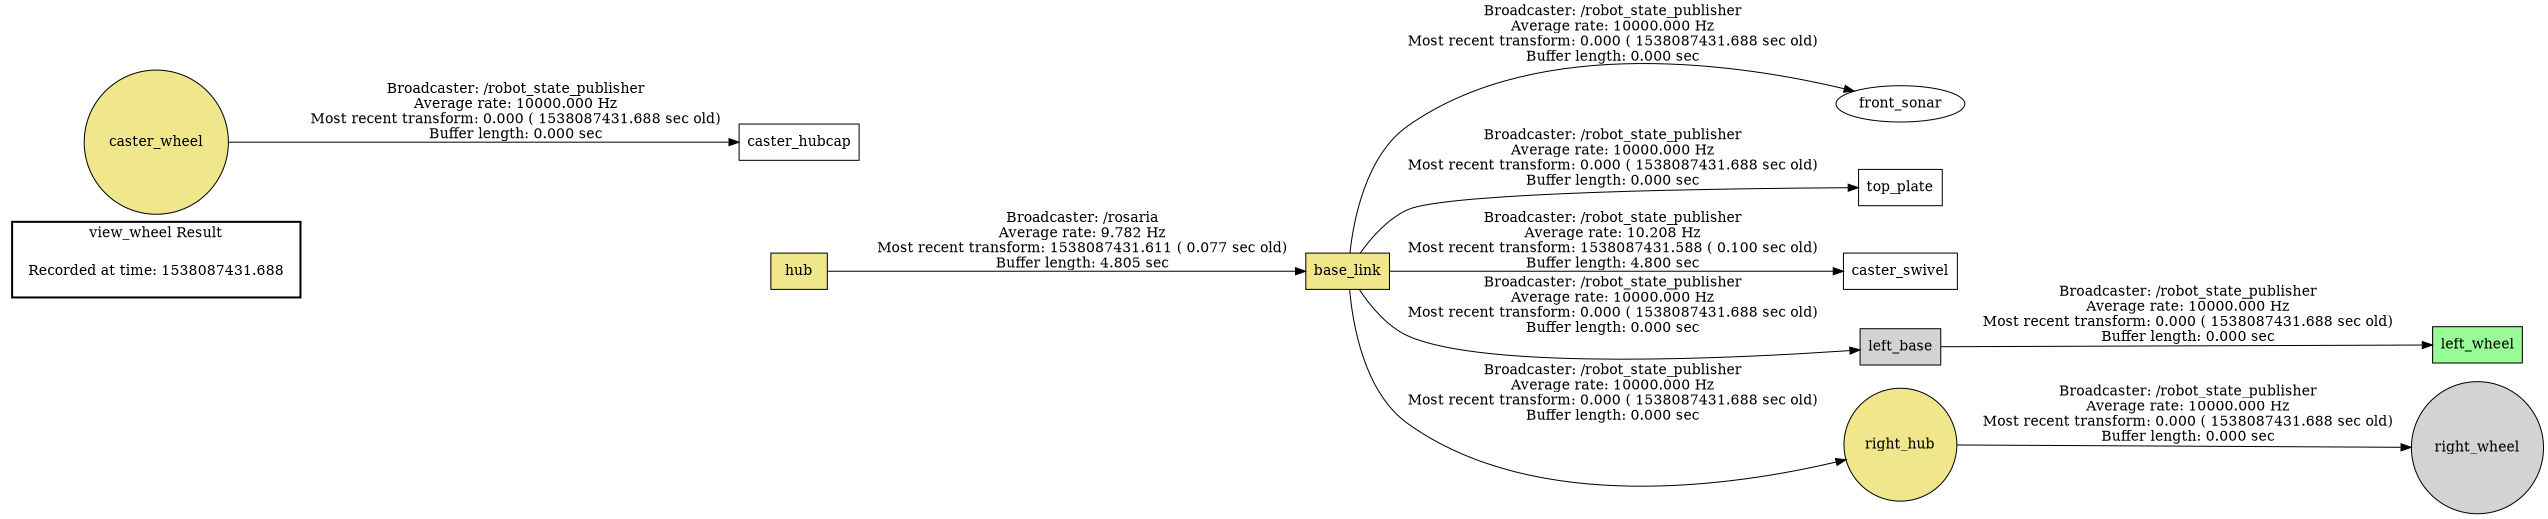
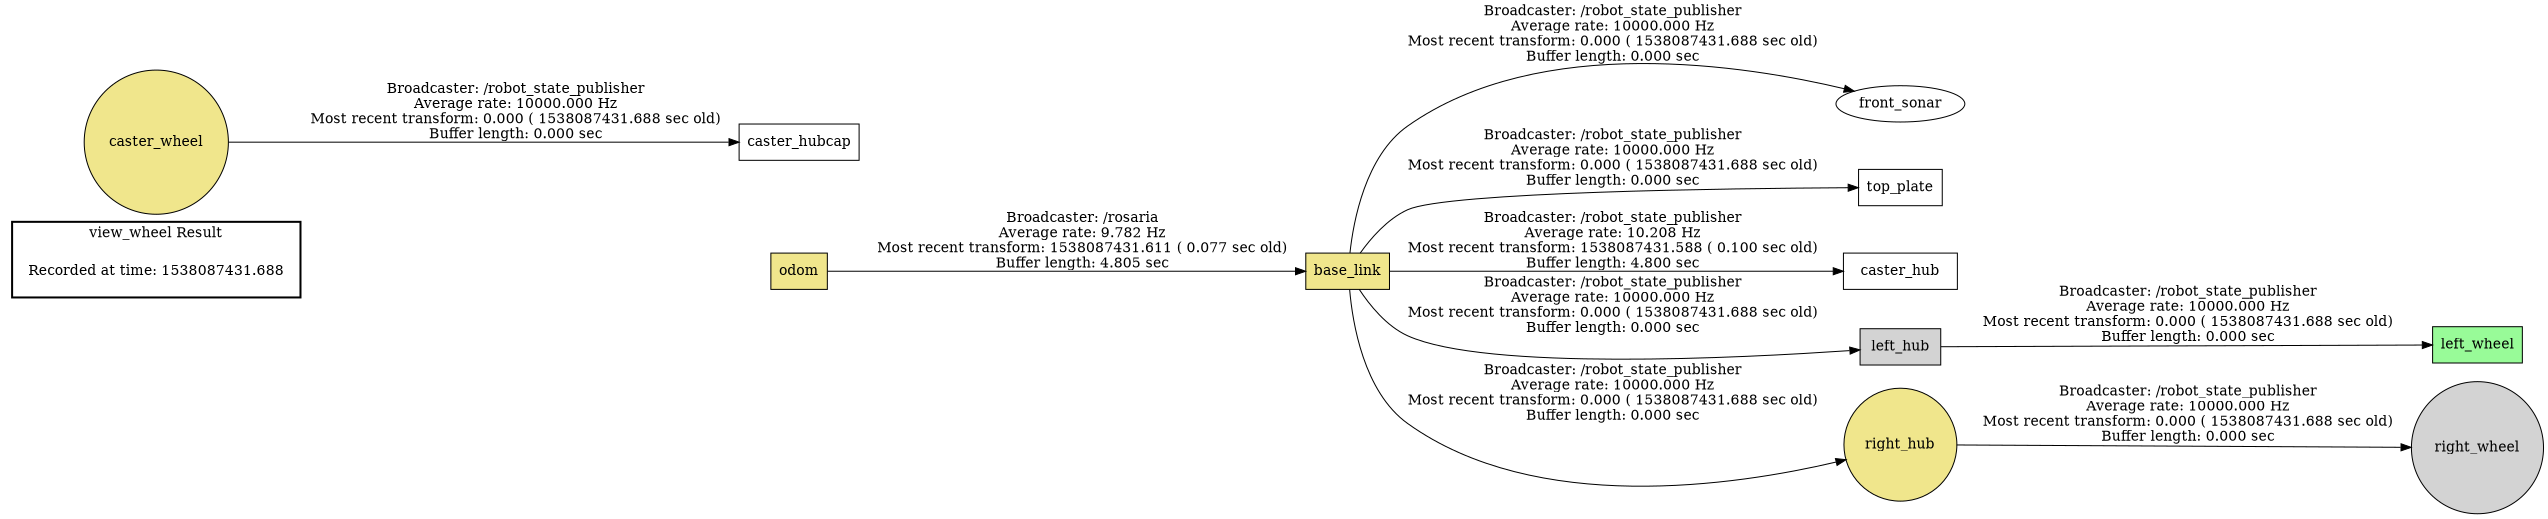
  digraph {
    rankdir=LR
    node [fillcolor=white shape=box style=filled]
    "Recorded at time: 1538087431.688" [shape=plaintext]
-   odom [fillcolor=khaki label=hub]
+   odom [fillcolor=khaki]
    front_sonar [shape=ellipse]
    base_link [fillcolor=khaki]
    top_plate
-   caster_swivel
-   left_hub [fillcolor=lightgrey label=left_base]
+   caster_swivel [label=caster_hub]
+   left_hub [fillcolor=lightgrey]
    right_hub [fillcolor=khaki shape=circle]
    left_wheel [fillcolor=palegreen]
    right_wheel [fillcolor=lightgrey shape=circle]
    caster_wheel [fillcolor=khaki shape=circle]
    caster_hubcap
    subgraph cluster_1 {
      color=black
      label="view_wheel Result"
      style=bold
      "Recorded at time: 1538087431.688"
    }
    "Recorded at time: 1538087431.688" -> odom [style=invis]
    odom -> base_link [label="Broadcaster: /rosaria\nAverage rate: 9.782 Hz\nMost recent transform: 1538087431.611 ( 0.077 sec old)\nBuffer length: 4.805 sec\n"]
    base_link -> front_sonar [label="Broadcaster: /robot_state_publisher\nAverage rate: 10000.000 Hz\nMost recent transform: 0.000 ( 1538087431.688 sec old)\nBuffer length: 0.000 sec\n"]
    base_link -> top_plate [label="Broadcaster: /robot_state_publisher\nAverage rate: 10000.000 Hz\nMost recent transform: 0.000 ( 1538087431.688 sec old)\nBuffer length: 0.000 sec\n"]
    base_link -> caster_swivel [label="Broadcaster: /robot_state_publisher\nAverage rate: 10.208 Hz\nMost recent transform: 1538087431.588 ( 0.100 sec old)\nBuffer length: 4.800 sec\n"]
    base_link -> left_hub [label="Broadcaster: /robot_state_publisher\nAverage rate: 10000.000 Hz\nMost recent transform: 0.000 ( 1538087431.688 sec old)\nBuffer length: 0.000 sec\n"]
    base_link -> right_hub [label="Broadcaster: /robot_state_publisher\nAverage rate: 10000.000 Hz\nMost recent transform: 0.000 ( 1538087431.688 sec old)\nBuffer length: 0.000 sec\n"]
    left_hub -> left_wheel [label="Broadcaster: /robot_state_publisher\nAverage rate: 10000.000 Hz\nMost recent transform: 0.000 ( 1538087431.688 sec old)\nBuffer length: 0.000 sec\n"]
    right_hub -> right_wheel [label="Broadcaster: /robot_state_publisher\nAverage rate: 10000.000 Hz\nMost recent transform: 0.000 ( 1538087431.688 sec old)\nBuffer length: 0.000 sec\n"]
    caster_wheel -> caster_hubcap [label="Broadcaster: /robot_state_publisher\nAverage rate: 10000.000 Hz\nMost recent transform: 0.000 ( 1538087431.688 sec old)\nBuffer length: 0.000 sec\n"]
  }
